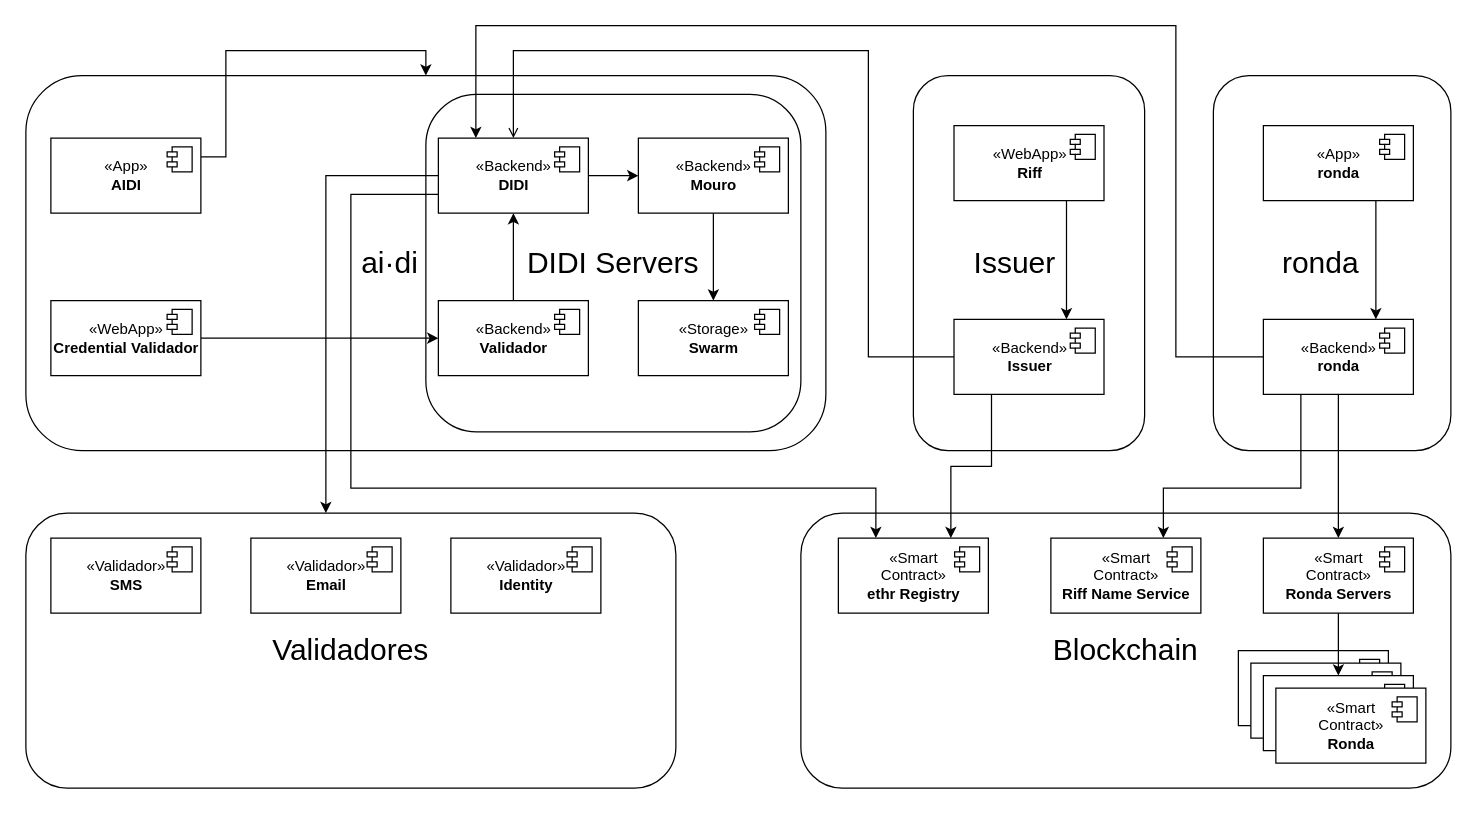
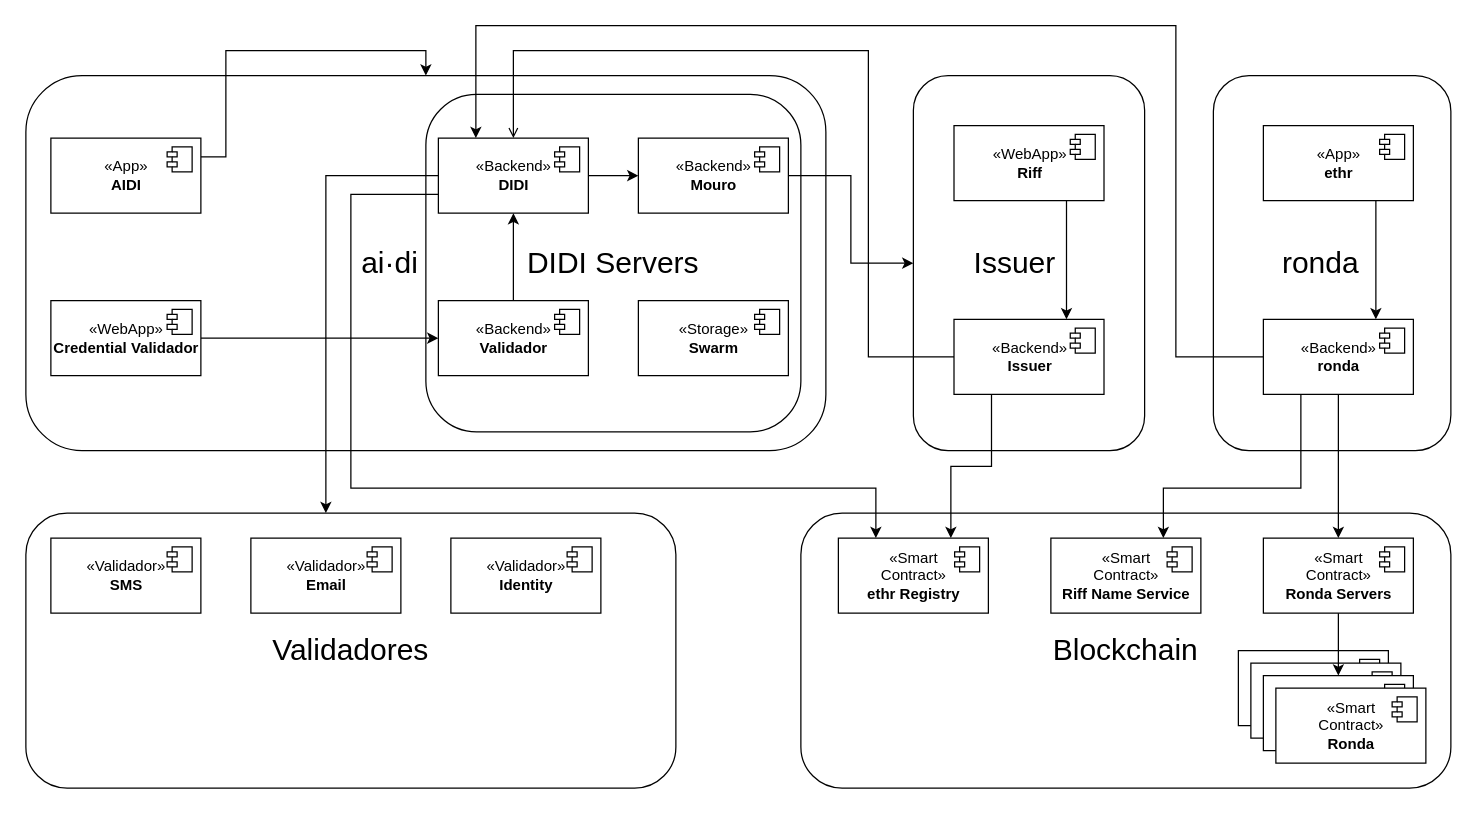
  <mxCell id="0" />
  <mxCell id="1" parent="0" />
  <mxCell id="2" value="&lt;div align=&quot;left&quot;&gt;&lt;font style=&quot;font-size: 24px&quot;&gt;&amp;nbsp;&amp;nbsp;&amp;nbsp;&amp;nbsp;&amp;nbsp;&amp;nbsp;&amp;nbsp;&amp;nbsp;&amp;nbsp;&amp;nbsp;&amp;nbsp;&amp;nbsp;&amp;nbsp;&amp;nbsp;&amp;nbsp;&amp;nbsp;&amp;nbsp;&amp;nbsp;&amp;nbsp;&amp;nbsp;&amp;nbsp;&amp;nbsp;&amp;nbsp;&amp;nbsp;&amp;nbsp;&amp;nbsp; &amp;nbsp; &amp;nbsp;&amp;nbsp;&amp;nbsp;&amp;nbsp;&amp;nbsp;&amp;nbsp;&amp;nbsp;&amp;nbsp;&amp;nbsp;&amp;nbsp; ai·di&lt;/font&gt;&lt;/div&gt;" style="rounded=1;whiteSpace=wrap;html=1;align=left;" parent="1" vertex="1"><mxGeometry x="20" y="60" width="640" height="300" as="geometry" /></mxCell>
  <mxCell id="3" value="&lt;div align=&quot;left&quot;&gt;&lt;font style=&quot;font-size: 24px&quot;&gt;&amp;nbsp;&amp;nbsp;&amp;nbsp;&amp;nbsp;&amp;nbsp;&amp;nbsp;&amp;nbsp; ronda&lt;/font&gt;&lt;/div&gt;" style="rounded=1;whiteSpace=wrap;html=1;align=left;" parent="1" vertex="1"><mxGeometry x="970" y="60" width="190" height="300" as="geometry" /></mxCell>
  <mxCell id="4" value="&lt;div align=&quot;left&quot;&gt;&lt;font style=&quot;font-size: 24px&quot;&gt;&amp;nbsp;&amp;nbsp;&amp;nbsp;&amp;nbsp;&amp;nbsp;&amp;nbsp; Issuer&lt;/font&gt;&lt;/div&gt;" style="rounded=1;whiteSpace=wrap;html=1;align=left;" parent="1" vertex="1"><mxGeometry x="730" y="60" width="185" height="300" as="geometry" /></mxCell>
  <mxCell id="5" value="&lt;font style=&quot;font-size: 24px&quot;&gt;DIDI Servers&lt;/font&gt;" style="rounded=1;whiteSpace=wrap;html=1;" parent="1" vertex="1"><mxGeometry x="340" y="75" width="300" height="270" as="geometry" /></mxCell>
  <mxCell id="6" value="&lt;font style=&quot;font-size: 24px&quot;&gt;Blockchain&lt;/font&gt;" style="rounded=1;whiteSpace=wrap;html=1;" parent="1" vertex="1"><mxGeometry x="640" y="410" width="520" height="220" as="geometry" /></mxCell>
  <mxCell id="7" value="&lt;font style=&quot;font-size: 24px&quot;&gt;Validadores&lt;/font&gt;" style="rounded=1;whiteSpace=wrap;html=1;" parent="1" vertex="1"><mxGeometry x="20" y="410" width="520" height="220" as="geometry" /></mxCell>
  <mxCell id="8" style="edgeStyle=orthogonalEdgeStyle;rounded=0;orthogonalLoop=1;jettySize=auto;html=1;exitX=1;exitY=0.25;exitDx=0;exitDy=0;" parent="1" source="9" target="2" edge="1"><mxGeometry relative="1" as="geometry" /></mxCell>
  <mxCell id="9" value="«App»&lt;br&gt;&lt;b&gt;AIDI&lt;/b&gt;" style="html=1;dropTarget=0;" parent="1" vertex="1"><mxGeometry x="40" y="110" width="120" height="60" as="geometry" /></mxCell>
  <mxCell id="10" value="" style="shape=module;jettyWidth=8;jettyHeight=4;" parent="9" vertex="1"><mxGeometry x="1" width="20" height="20" relative="1" as="geometry"><mxPoint x="-27" y="7" as="offset" /></mxGeometry></mxCell>
  <mxCell id="11" style="edgeStyle=orthogonalEdgeStyle;rounded=0;orthogonalLoop=1;jettySize=auto;html=1;exitX=0.75;exitY=1;exitDx=0;exitDy=0;entryX=0.75;entryY=0;entryDx=0;entryDy=0;" parent="1" source="12" target="29" edge="1"><mxGeometry relative="1" as="geometry" /></mxCell>
- <mxCell id="12" value="«App»&lt;br&gt;&lt;b&gt;ronda&lt;/b&gt;" style="html=1;dropTarget=0;" parent="1" vertex="1"><mxGeometry x="1010" y="100" width="120" height="60" as="geometry" /></mxCell>
+ <mxCell id="12" value="«App»&lt;br&gt;&lt;b&gt;ethr&lt;/b&gt;" style="html=1;dropTarget=0;" parent="1" vertex="1"><mxGeometry x="1010" y="100" width="120" height="60" as="geometry" /></mxCell>
  <mxCell id="13" value="" style="shape=module;jettyWidth=8;jettyHeight=4;" parent="12" vertex="1"><mxGeometry x="1" width="20" height="20" relative="1" as="geometry"><mxPoint x="-27" y="7" as="offset" /></mxGeometry></mxCell>
  <mxCell id="14" style="edgeStyle=orthogonalEdgeStyle;rounded=0;orthogonalLoop=1;jettySize=auto;html=1;exitX=0;exitY=0.5;exitDx=0;exitDy=0;" parent="1" source="17" target="7" edge="1"><mxGeometry relative="1" as="geometry"><Array as="points"><mxPoint x="260" y="140" /></Array></mxGeometry></mxCell>
  <mxCell id="15" style="edgeStyle=orthogonalEdgeStyle;rounded=0;orthogonalLoop=1;jettySize=auto;html=1;" parent="1" source="17" target="20" edge="1"><mxGeometry relative="1" as="geometry" /></mxCell>
  <mxCell id="16" style="edgeStyle=orthogonalEdgeStyle;rounded=0;orthogonalLoop=1;jettySize=auto;html=1;exitX=0;exitY=0.75;exitDx=0;exitDy=0;entryX=0.25;entryY=0;entryDx=0;entryDy=0;" parent="1" source="17" target="24" edge="1"><mxGeometry relative="1" as="geometry"><Array as="points"><mxPoint x="280" y="155" /><mxPoint x="280" y="390" /><mxPoint x="700" y="390" /></Array></mxGeometry></mxCell>
  <mxCell id="17" value="«Backend»&lt;br&gt;&lt;b&gt;DIDI&lt;/b&gt;" style="html=1;dropTarget=0;" parent="1" vertex="1"><mxGeometry x="350" y="110" width="120" height="60" as="geometry" /></mxCell>
  <mxCell id="18" value="" style="shape=module;jettyWidth=8;jettyHeight=4;" parent="17" vertex="1"><mxGeometry x="1" width="20" height="20" relative="1" as="geometry"><mxPoint x="-27" y="7" as="offset" /></mxGeometry></mxCell>
- <mxCell id="19" style="edgeStyle=orthogonalEdgeStyle;rounded=0;orthogonalLoop=1;jettySize=auto;html=1;" parent="1" source="20" target="31" edge="1"><mxGeometry relative="1" as="geometry" /></mxCell>
+ <mxCell id="19" style="edgeStyle=orthogonalEdgeStyle;rounded=0;orthogonalLoop=1;jettySize=auto;html=1;" parent="1" source="20" target="4" edge="1"><mxGeometry relative="1" as="geometry" /></mxCell>
  <mxCell id="20" value="«Backend»&lt;br&gt;&lt;b&gt;Mouro&lt;/b&gt;" style="html=1;dropTarget=0;" parent="1" vertex="1"><mxGeometry x="510" y="110" width="120" height="60" as="geometry" /></mxCell>
  <mxCell id="21" value="" style="shape=module;jettyWidth=8;jettyHeight=4;" parent="20" vertex="1"><mxGeometry x="1" width="20" height="20" relative="1" as="geometry"><mxPoint x="-27" y="7" as="offset" /></mxGeometry></mxCell>
  <mxCell id="22" value="«Smart &lt;br&gt;Contract»&lt;br&gt;&lt;b&gt;Riff Name Service&lt;br&gt;&lt;/b&gt;" style="html=1;dropTarget=0;" parent="1" vertex="1"><mxGeometry x="840" y="430" width="120" height="60" as="geometry" /></mxCell>
  <mxCell id="23" value="" style="shape=module;jettyWidth=8;jettyHeight=4;" parent="22" vertex="1"><mxGeometry x="1" width="20" height="20" relative="1" as="geometry"><mxPoint x="-27" y="7" as="offset" /></mxGeometry></mxCell>
  <mxCell id="24" value="«Smart &lt;br&gt;Contract»&lt;br&gt;&lt;b&gt;ethr Registry&lt;br&gt;&lt;/b&gt;" style="html=1;dropTarget=0;" parent="1" vertex="1"><mxGeometry x="670" y="430" width="120" height="60" as="geometry" /></mxCell>
  <mxCell id="25" value="" style="shape=module;jettyWidth=8;jettyHeight=4;" parent="24" vertex="1"><mxGeometry x="1" width="20" height="20" relative="1" as="geometry"><mxPoint x="-27" y="7" as="offset" /></mxGeometry></mxCell>
  <mxCell id="26" style="edgeStyle=orthogonalEdgeStyle;rounded=0;orthogonalLoop=1;jettySize=auto;html=1;entryX=0.25;entryY=0;entryDx=0;entryDy=0;" parent="1" source="29" target="17" edge="1"><mxGeometry relative="1" as="geometry"><Array as="points"><mxPoint x="940" y="285" /><mxPoint x="940" y="20" /><mxPoint x="380" y="20" /></Array></mxGeometry></mxCell>
  <mxCell id="27" style="edgeStyle=orthogonalEdgeStyle;rounded=0;orthogonalLoop=1;jettySize=auto;html=1;" parent="1" source="29" target="33" edge="1"><mxGeometry relative="1" as="geometry" /></mxCell>
  <mxCell id="28" style="edgeStyle=orthogonalEdgeStyle;rounded=0;orthogonalLoop=1;jettySize=auto;html=1;exitX=0.25;exitY=1;exitDx=0;exitDy=0;entryX=0.75;entryY=0;entryDx=0;entryDy=0;" parent="1" source="29" target="22" edge="1"><mxGeometry relative="1" as="geometry"><Array as="points"><mxPoint x="1040" y="390" /><mxPoint x="930" y="390" /></Array></mxGeometry></mxCell>
  <mxCell id="29" value="«Backend»&lt;br&gt;&lt;b&gt;ronda&lt;/b&gt;" style="html=1;dropTarget=0;" parent="1" vertex="1"><mxGeometry x="1010" y="255" width="120" height="60" as="geometry" /></mxCell>
  <mxCell id="30" value="" style="shape=module;jettyWidth=8;jettyHeight=4;" parent="29" vertex="1"><mxGeometry x="1" width="20" height="20" relative="1" as="geometry"><mxPoint x="-27" y="7" as="offset" /></mxGeometry></mxCell>
  <mxCell id="31" value="«Storage»&lt;br&gt;&lt;b&gt;Swarm&lt;/b&gt;" style="html=1;dropTarget=0;" parent="1" vertex="1"><mxGeometry x="510" y="240" width="120" height="60" as="geometry" /></mxCell>
  <mxCell id="32" value="" style="shape=module;jettyWidth=8;jettyHeight=4;" parent="31" vertex="1"><mxGeometry x="1" width="20" height="20" relative="1" as="geometry"><mxPoint x="-27" y="7" as="offset" /></mxGeometry></mxCell>
  <mxCell id="33" value="«Smart &lt;br&gt;Contract»&lt;br&gt;&lt;b&gt;Ronda Servers&lt;br&gt;&lt;/b&gt;" style="html=1;dropTarget=0;" parent="1" vertex="1"><mxGeometry x="1010" y="430" width="120" height="60" as="geometry" /></mxCell>
  <mxCell id="34" value="" style="shape=module;jettyWidth=8;jettyHeight=4;" parent="33" vertex="1"><mxGeometry x="1" width="20" height="20" relative="1" as="geometry"><mxPoint x="-27" y="7" as="offset" /></mxGeometry></mxCell>
  <mxCell id="35" value="«Smart &lt;br&gt;Contract»&lt;br&gt;&lt;b&gt;Ronda&lt;br&gt;&lt;/b&gt;" style="html=1;dropTarget=0;" parent="1" vertex="1"><mxGeometry x="990" y="520" width="120" height="60" as="geometry" /></mxCell>
  <mxCell id="36" value="" style="shape=module;jettyWidth=8;jettyHeight=4;" parent="35" vertex="1"><mxGeometry x="1" width="20" height="20" relative="1" as="geometry"><mxPoint x="-27" y="7" as="offset" /></mxGeometry></mxCell>
  <mxCell id="37" value="«Smart &lt;br&gt;Contract»&lt;br&gt;&lt;b&gt;Ronda&lt;br&gt;&lt;/b&gt;" style="html=1;dropTarget=0;" parent="1" vertex="1"><mxGeometry x="1000" y="530" width="120" height="60" as="geometry" /></mxCell>
  <mxCell id="38" value="" style="shape=module;jettyWidth=8;jettyHeight=4;" parent="37" vertex="1"><mxGeometry x="1" width="20" height="20" relative="1" as="geometry"><mxPoint x="-27" y="7" as="offset" /></mxGeometry></mxCell>
  <mxCell id="39" value="«Smart &lt;br&gt;Contract»&lt;br&gt;&lt;b&gt;Ronda&lt;br&gt;&lt;/b&gt;" style="html=1;dropTarget=0;" parent="1" vertex="1"><mxGeometry x="1010" y="540" width="120" height="60" as="geometry" /></mxCell>
  <mxCell id="40" value="" style="shape=module;jettyWidth=8;jettyHeight=4;" parent="39" vertex="1"><mxGeometry x="1" width="20" height="20" relative="1" as="geometry"><mxPoint x="-27" y="7" as="offset" /></mxGeometry></mxCell>
  <mxCell id="41" value="«Smart &lt;br&gt;Contract»&lt;br&gt;&lt;b&gt;Ronda&lt;br&gt;&lt;/b&gt;" style="html=1;dropTarget=0;" parent="1" vertex="1"><mxGeometry x="1020" y="550" width="120" height="60" as="geometry" /></mxCell>
  <mxCell id="42" value="" style="shape=module;jettyWidth=8;jettyHeight=4;" parent="41" vertex="1"><mxGeometry x="1" width="20" height="20" relative="1" as="geometry"><mxPoint x="-27" y="7" as="offset" /></mxGeometry></mxCell>
  <mxCell id="43" style="edgeStyle=orthogonalEdgeStyle;rounded=0;orthogonalLoop=1;jettySize=auto;html=1;exitX=0.75;exitY=1;exitDx=0;exitDy=0;entryX=0.75;entryY=0;entryDx=0;entryDy=0;" parent="1" source="44" target="48" edge="1"><mxGeometry relative="1" as="geometry" /></mxCell>
  <mxCell id="44" value="«WebApp»&lt;br&gt;&lt;b&gt;Riff&lt;/b&gt;" style="html=1;dropTarget=0;" parent="1" vertex="1"><mxGeometry x="762.5" y="100" width="120" height="60" as="geometry" /></mxCell>
  <mxCell id="45" value="" style="shape=module;jettyWidth=8;jettyHeight=4;" parent="44" vertex="1"><mxGeometry x="1" width="20" height="20" relative="1" as="geometry"><mxPoint x="-27" y="7" as="offset" /></mxGeometry></mxCell>
  <mxCell id="46" style="edgeStyle=orthogonalEdgeStyle;rounded=0;orthogonalLoop=1;jettySize=auto;html=1;entryX=0.5;entryY=0;entryDx=0;entryDy=0;endArrow=open;" parent="1" source="48" target="17" edge="1"><mxGeometry relative="1" as="geometry"><Array as="points"><mxPoint x="694" y="285" /><mxPoint x="694" y="40" /><mxPoint x="410" y="40" /></Array></mxGeometry></mxCell>
  <mxCell id="47" style="edgeStyle=orthogonalEdgeStyle;rounded=0;orthogonalLoop=1;jettySize=auto;html=1;exitX=0.25;exitY=1;exitDx=0;exitDy=0;entryX=0.75;entryY=0;entryDx=0;entryDy=0;" parent="1" source="48" target="24" edge="1"><mxGeometry relative="1" as="geometry" /></mxCell>
  <mxCell id="48" value="«Backend»&lt;br&gt;&lt;b&gt;Issuer&lt;/b&gt;" style="html=1;dropTarget=0;" parent="1" vertex="1"><mxGeometry x="762.5" y="255" width="120" height="60" as="geometry" /></mxCell>
  <mxCell id="49" value="" style="shape=module;jettyWidth=8;jettyHeight=4;" parent="48" vertex="1"><mxGeometry x="1" width="20" height="20" relative="1" as="geometry"><mxPoint x="-27" y="7" as="offset" /></mxGeometry></mxCell>
  <mxCell id="50" value="«Validador»&lt;br&gt;&lt;b&gt;SMS&lt;br&gt;&lt;/b&gt;" style="html=1;dropTarget=0;" parent="1" vertex="1"><mxGeometry x="40" y="430" width="120" height="60" as="geometry" /></mxCell>
  <mxCell id="51" value="" style="shape=module;jettyWidth=8;jettyHeight=4;" parent="50" vertex="1"><mxGeometry x="1" width="20" height="20" relative="1" as="geometry"><mxPoint x="-27" y="7" as="offset" /></mxGeometry></mxCell>
  <mxCell id="52" value="«Validador»&lt;br&gt;&lt;b&gt;Email&lt;br&gt;&lt;/b&gt;" style="html=1;dropTarget=0;" parent="1" vertex="1"><mxGeometry y="430" width="120" height="60" as="geometry" x="200" /></mxCell>
  <mxCell id="53" value="" style="shape=module;jettyWidth=8;jettyHeight=4;" parent="52" vertex="1"><mxGeometry x="1" width="20" height="20" relative="1" as="geometry"><mxPoint x="-27" y="7" as="offset" /></mxGeometry></mxCell>
  <mxCell id="54" value="«Validador»&lt;br&gt;&lt;b&gt;Identity&lt;br&gt;&lt;/b&gt;" style="html=1;dropTarget=0;" parent="1" vertex="1"><mxGeometry x="360" y="430" width="120" height="60" as="geometry" /></mxCell>
  <mxCell id="55" value="" style="shape=module;jettyWidth=8;jettyHeight=4;" parent="54" vertex="1"><mxGeometry x="1" width="20" height="20" relative="1" as="geometry"><mxPoint x="-27" y="7" as="offset" /></mxGeometry></mxCell>
  <mxCell id="56" style="edgeStyle=orthogonalEdgeStyle;rounded=0;orthogonalLoop=1;jettySize=auto;html=1;entryX=0.5;entryY=0;entryDx=0;entryDy=0;" parent="1" source="33" target="39" edge="1"><mxGeometry relative="1" as="geometry" /></mxCell>
  <mxCell id="57" style="edgeStyle=orthogonalEdgeStyle;rounded=0;orthogonalLoop=1;jettySize=auto;html=1;" parent="1" source="58" target="61" edge="1"><mxGeometry relative="1" as="geometry" /></mxCell>
  <mxCell id="58" value="«WebApp»&lt;br&gt;&lt;b&gt;Credential Validador&lt;br&gt;&lt;/b&gt;" style="html=1;dropTarget=0;" parent="1" vertex="1"><mxGeometry x="40" y="240" width="120" height="60" as="geometry" /></mxCell>
  <mxCell id="59" value="" style="shape=module;jettyWidth=8;jettyHeight=4;" parent="58" vertex="1"><mxGeometry x="1" width="20" height="20" relative="1" as="geometry"><mxPoint x="-27" y="7" as="offset" /></mxGeometry></mxCell>
  <mxCell id="60" style="edgeStyle=orthogonalEdgeStyle;rounded=0;orthogonalLoop=1;jettySize=auto;html=1;" parent="1" source="61" target="17" edge="1"><mxGeometry relative="1" as="geometry" /></mxCell>
  <mxCell id="61" value="«Backend»&lt;br&gt;&lt;b&gt;Validador&lt;/b&gt;" style="html=1;dropTarget=0;" parent="1" vertex="1"><mxGeometry x="350" y="240" width="120" height="60" as="geometry" /></mxCell>
  <mxCell id="62" value="" style="shape=module;jettyWidth=8;jettyHeight=4;" parent="61" vertex="1"><mxGeometry x="1" width="20" height="20" relative="1" as="geometry"><mxPoint x="-27" y="7" as="offset" /></mxGeometry></mxCell>
